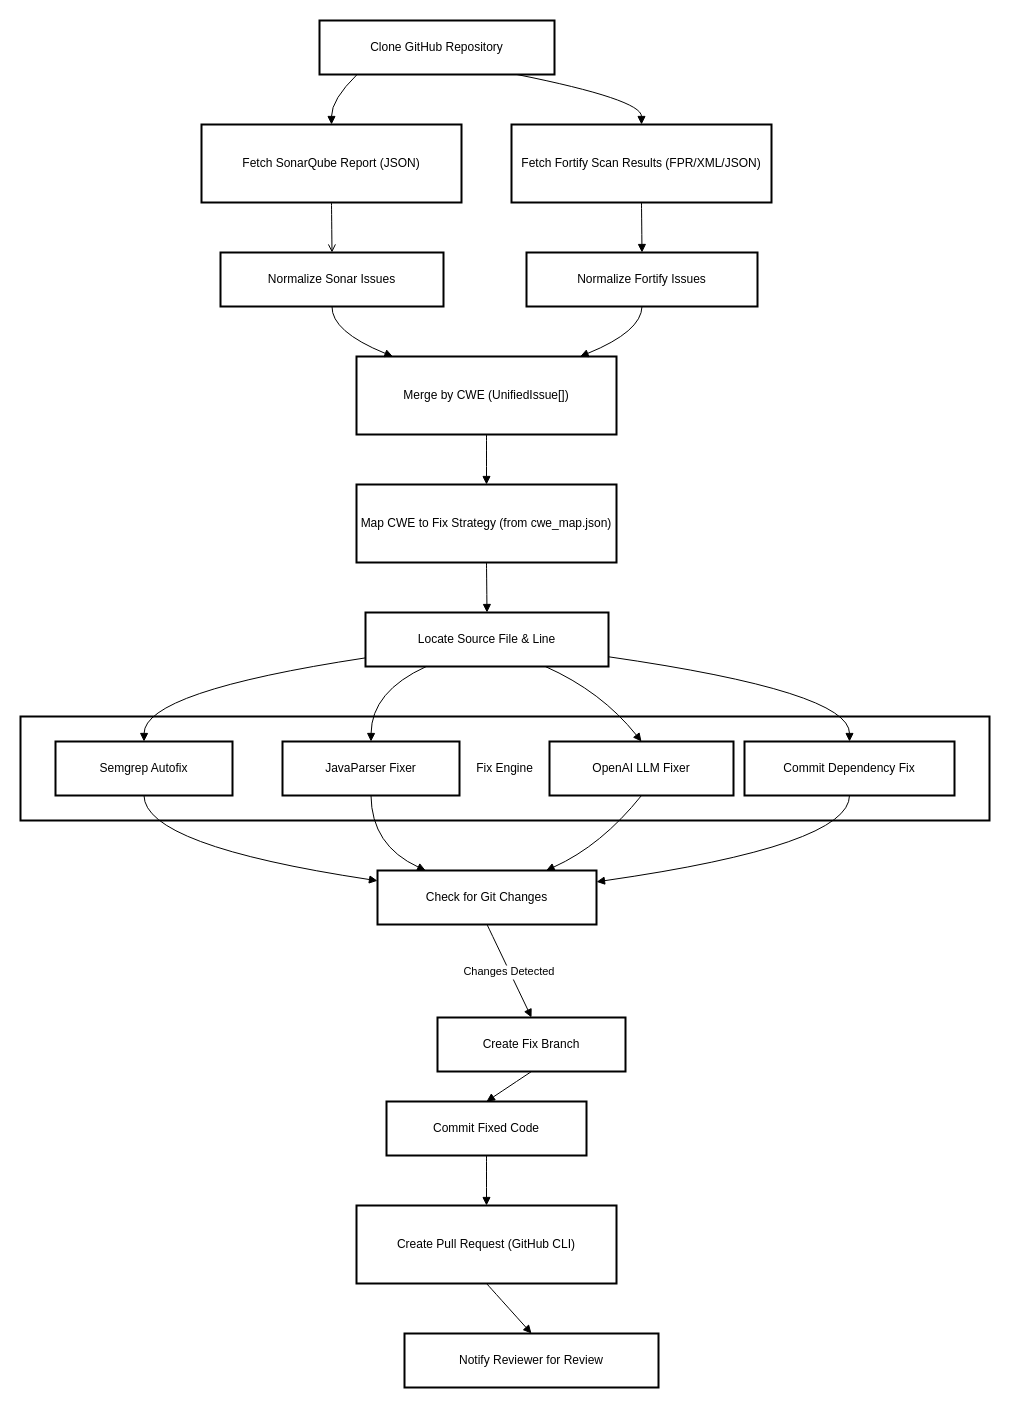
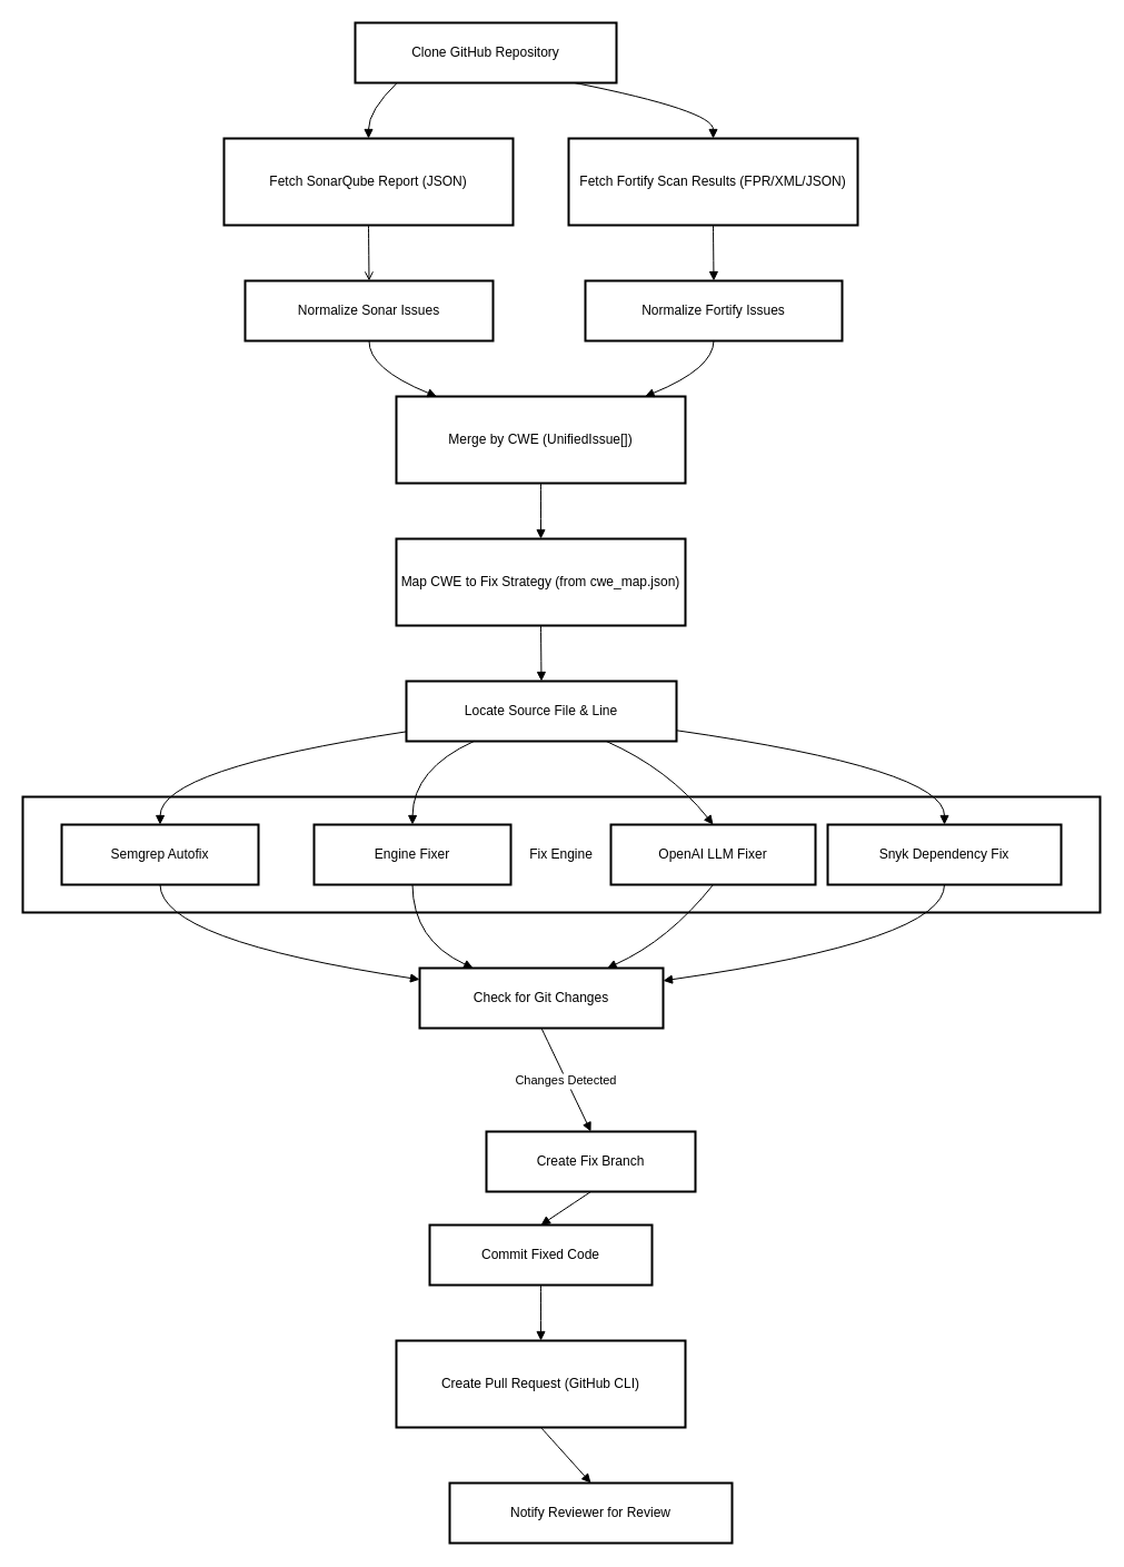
  <mxCell id="0" />
  <mxCell id="1" parent="0" />
  <mxCell id="2" value="Fix Engine" style="whiteSpace=wrap;strokeWidth=2;" vertex="1" parent="1"><mxGeometry x="20" y="716" width="969" height="104" as="geometry" /></mxCell>
  <mxCell id="3" value="Clone GitHub Repository" style="whiteSpace=wrap;strokeWidth=2;" vertex="1" parent="1"><mxGeometry x="319" y="20" width="235" height="54" as="geometry" /></mxCell>
  <mxCell id="4" value="Fetch SonarQube Report (JSON)" style="whiteSpace=wrap;strokeWidth=2;" vertex="1" parent="1"><mxGeometry x="201" y="124" width="260" height="78" as="geometry" /></mxCell>
  <mxCell id="5" value="Fetch Fortify Scan Results (FPR/XML/JSON)" style="whiteSpace=wrap;strokeWidth=2;" vertex="1" parent="1"><mxGeometry x="511" y="124" width="260" height="78" as="geometry" /></mxCell>
  <mxCell id="6" value="Normalize Sonar Issues" style="whiteSpace=wrap;strokeWidth=2;" vertex="1" parent="1"><mxGeometry x="220" y="252" width="223" height="54" as="geometry" /></mxCell>
  <mxCell id="7" value="Normalize Fortify Issues" style="whiteSpace=wrap;strokeWidth=2;" vertex="1" parent="1"><mxGeometry x="526" y="252" width="231" height="54" as="geometry" /></mxCell>
  <mxCell id="8" value="Merge by CWE (UnifiedIssue[])" style="whiteSpace=wrap;strokeWidth=2;" vertex="1" parent="1"><mxGeometry x="356" y="356" width="260" height="78" as="geometry" /></mxCell>
  <mxCell id="9" value="Map CWE to Fix Strategy (from cwe_map.json)" style="whiteSpace=wrap;strokeWidth=2;" vertex="1" parent="1"><mxGeometry x="356" y="484" width="260" height="78" as="geometry" /></mxCell>
  <mxCell id="10" value="Locate Source File &amp; Line" style="whiteSpace=wrap;strokeWidth=2;" vertex="1" parent="1"><mxGeometry x="365" y="612" width="243" height="54" as="geometry" /></mxCell>
  <mxCell id="11" value="Semgrep Autofix" style="whiteSpace=wrap;strokeWidth=2;" vertex="1" parent="1"><mxGeometry x="55" y="741" width="177" height="54" as="geometry" /></mxCell>
- <mxCell id="12" value="JavaParser Fixer" style="whiteSpace=wrap;strokeWidth=2;" vertex="1" parent="1"><mxGeometry x="282" y="741" width="177" height="54" as="geometry" /></mxCell>
+ <mxCell id="12" value="Engine Fixer" style="whiteSpace=wrap;strokeWidth=2;" vertex="1" parent="1"><mxGeometry x="282" y="741" width="177" height="54" as="geometry" /></mxCell>
  <mxCell id="13" value="OpenAI LLM Fixer" style="whiteSpace=wrap;strokeWidth=2;" vertex="1" parent="1"><mxGeometry x="549" y="741" width="184" height="54" as="geometry" /></mxCell>
- <mxCell id="14" value="Commit Dependency Fix" style="whiteSpace=wrap;strokeWidth=2;" vertex="1" parent="1"><mxGeometry x="744" y="741" width="210" height="54" as="geometry" /></mxCell>
+ <mxCell id="14" value="Snyk Dependency Fix" style="whiteSpace=wrap;strokeWidth=2;" vertex="1" parent="1"><mxGeometry x="744" y="741" width="210" height="54" as="geometry" /></mxCell>
  <mxCell id="15" value="Check for Git Changes" style="whiteSpace=wrap;strokeWidth=2;" vertex="1" parent="1"><mxGeometry x="377" y="870" width="219" height="54" as="geometry" /></mxCell>
  <mxCell id="16" value="Create Fix Branch" style="whiteSpace=wrap;strokeWidth=2;" vertex="1" parent="1"><mxGeometry x="437" y="1017" width="188" height="54" as="geometry" /></mxCell>
  <mxCell id="17" value="Commit Fixed Code" style="whiteSpace=wrap;strokeWidth=2;" vertex="1" parent="1"><mxGeometry x="386" y="1101" width="200" height="54" as="geometry" /></mxCell>
  <mxCell id="18" value="Create Pull Request (GitHub CLI)" style="whiteSpace=wrap;strokeWidth=2;" vertex="1" parent="1"><mxGeometry x="356" y="1205" width="260" height="78" as="geometry" /></mxCell>
  <mxCell id="19" value="Notify Reviewer for Review" style="whiteSpace=wrap;strokeWidth=2;" vertex="1" parent="1"><mxGeometry x="404" y="1333" width="254" height="54" as="geometry" /></mxCell>
  <mxCell id="20" value="" style="curved=1;startArrow=none;endArrow=block;exitX=0.16;exitY=1;entryX=0.5;entryY=0;rounded=0;" edge="1" parent="1" source="3" target="4"><mxGeometry relative="1" as="geometry"><Array as="points"><mxPoint x="331" y="99" /></Array></mxGeometry></mxCell>
  <mxCell id="21" value="" style="curved=1;startArrow=none;endArrow=block;exitX=0.84;exitY=1;entryX=0.5;entryY=0;rounded=0;" edge="1" parent="1" source="3" target="5"><mxGeometry relative="1" as="geometry"><Array as="points"><mxPoint x="641" y="99" /></Array></mxGeometry></mxCell>
  <mxCell id="22" value="" style="curved=1;startArrow=none;endArrow=open;exitX=0.5;exitY=1;entryX=0.5;entryY=0;rounded=0;" edge="1" parent="1" source="4" target="6"><mxGeometry relative="1" as="geometry"><Array as="points" /></mxGeometry></mxCell>
  <mxCell id="23" value="" style="curved=1;startArrow=none;endArrow=block;exitX=0.5;exitY=1;entryX=0.5;entryY=0;rounded=0;" edge="1" parent="1" source="5" target="7"><mxGeometry relative="1" as="geometry"><Array as="points" /></mxGeometry></mxCell>
  <mxCell id="24" value="" style="curved=1;startArrow=none;endArrow=block;exitX=0.5;exitY=1;entryX=0.14;entryY=0;rounded=0;" edge="1" parent="1" source="6" target="8"><mxGeometry relative="1" as="geometry"><Array as="points"><mxPoint x="331" y="331" /></Array></mxGeometry></mxCell>
  <mxCell id="25" value="" style="curved=1;startArrow=none;endArrow=block;exitX=0.5;exitY=1;entryX=0.86;entryY=0;rounded=0;" edge="1" parent="1" source="7" target="8"><mxGeometry relative="1" as="geometry"><Array as="points"><mxPoint x="641" y="331" /></Array></mxGeometry></mxCell>
  <mxCell id="26" value="" style="curved=1;startArrow=none;endArrow=block;exitX=0.5;exitY=1;entryX=0.5;entryY=0;rounded=0;" edge="1" parent="1" source="8" target="9"><mxGeometry relative="1" as="geometry"><Array as="points" /></mxGeometry></mxCell>
  <mxCell id="27" value="" style="curved=1;startArrow=none;endArrow=block;exitX=0.5;exitY=1;entryX=0.5;entryY=0;rounded=0;" edge="1" parent="1" source="9" target="10"><mxGeometry relative="1" as="geometry"><Array as="points" /></mxGeometry></mxCell>
  <mxCell id="28" value="" style="curved=1;startArrow=none;endArrow=block;exitX=0;exitY=0.84;entryX=0.5;entryY=0;rounded=0;" edge="1" parent="1" source="10" target="11"><mxGeometry relative="1" as="geometry"><Array as="points"><mxPoint x="144" y="691" /></Array></mxGeometry></mxCell>
  <mxCell id="29" value="" style="curved=1;startArrow=none;endArrow=block;exitX=0.25;exitY=1;entryX=0.5;entryY=0;rounded=0;" edge="1" parent="1" source="10" target="12"><mxGeometry relative="1" as="geometry"><Array as="points"><mxPoint x="371" y="691" /></Array></mxGeometry></mxCell>
  <mxCell id="30" value="" style="curved=1;startArrow=none;endArrow=block;exitX=0.74;exitY=1;entryX=0.5;entryY=0;rounded=0;" edge="1" parent="1" source="10" target="13"><mxGeometry relative="1" as="geometry"><Array as="points"><mxPoint x="601" y="691" /></Array></mxGeometry></mxCell>
  <mxCell id="31" value="" style="curved=1;startArrow=none;endArrow=block;exitX=1;exitY=0.82;entryX=0.5;entryY=0;rounded=0;" edge="1" parent="1" source="10" target="14"><mxGeometry relative="1" as="geometry"><Array as="points"><mxPoint x="849" y="691" /></Array></mxGeometry></mxCell>
  <mxCell id="32" value="" style="curved=1;startArrow=none;endArrow=block;exitX=0.5;exitY=1;entryX=0;entryY=0.19;rounded=0;" edge="1" parent="1" source="11" target="15"><mxGeometry relative="1" as="geometry"><Array as="points"><mxPoint x="144" y="845" /></Array></mxGeometry></mxCell>
  <mxCell id="33" value="" style="curved=1;startArrow=none;endArrow=block;exitX=0.5;exitY=1;entryX=0.22;entryY=0;rounded=0;" edge="1" parent="1" source="12" target="15"><mxGeometry relative="1" as="geometry"><Array as="points"><mxPoint x="371" y="845" /></Array></mxGeometry></mxCell>
  <mxCell id="34" value="" style="curved=1;startArrow=none;endArrow=block;exitX=0.5;exitY=1;entryX=0.77;entryY=0;rounded=0;" edge="1" parent="1" source="13" target="15"><mxGeometry relative="1" as="geometry"><Array as="points"><mxPoint x="601" y="845" /></Array></mxGeometry></mxCell>
  <mxCell id="35" value="" style="curved=1;startArrow=none;endArrow=block;exitX=0.5;exitY=1;entryX=1;entryY=0.21;rounded=0;" edge="1" parent="1" source="14" target="15"><mxGeometry relative="1" as="geometry"><Array as="points"><mxPoint x="849" y="845" /></Array></mxGeometry></mxCell>
  <mxCell id="36" value="Changes Detected" style="curved=1;startArrow=none;endArrow=block;exitX=0.5;exitY=1;entryX=0.5;entryY=-0.01;rounded=0;" edge="1" parent="1" source="15" target="16"><mxGeometry relative="1" as="geometry"><Array as="points" /></mxGeometry></mxCell>
  <mxCell id="37" value="" style="curved=1;startArrow=none;endArrow=block;exitX=0.5;exitY=0.99;entryX=0.5;entryY=-0.01;rounded=0;" edge="1" parent="1" source="16" target="17"><mxGeometry relative="1" as="geometry"><Array as="points" /></mxGeometry></mxCell>
  <mxCell id="38" value="" style="curved=1;startArrow=none;endArrow=block;exitX=0.5;exitY=0.99;entryX=0.5;entryY=0;rounded=0;" edge="1" parent="1" source="17" target="18"><mxGeometry relative="1" as="geometry"><Array as="points" /></mxGeometry></mxCell>
  <mxCell id="39" value="" style="curved=1;startArrow=none;endArrow=block;exitX=0.5;exitY=1;entryX=0.5;entryY=-0.01;rounded=0;" edge="1" parent="1" source="18" target="19"><mxGeometry relative="1" as="geometry"><Array as="points" /></mxGeometry></mxCell>
